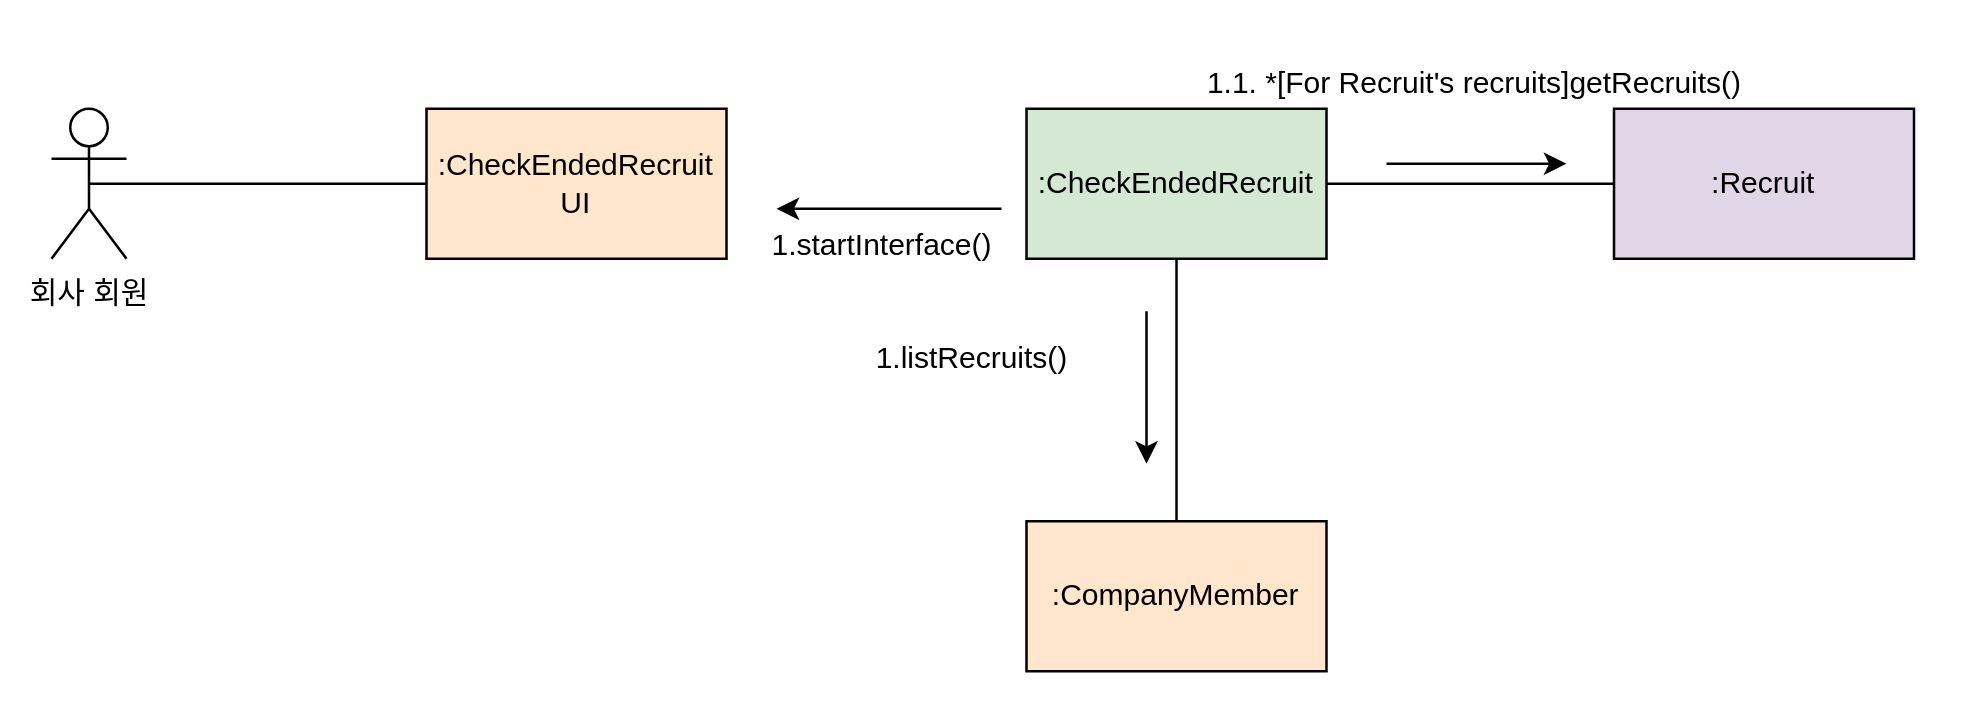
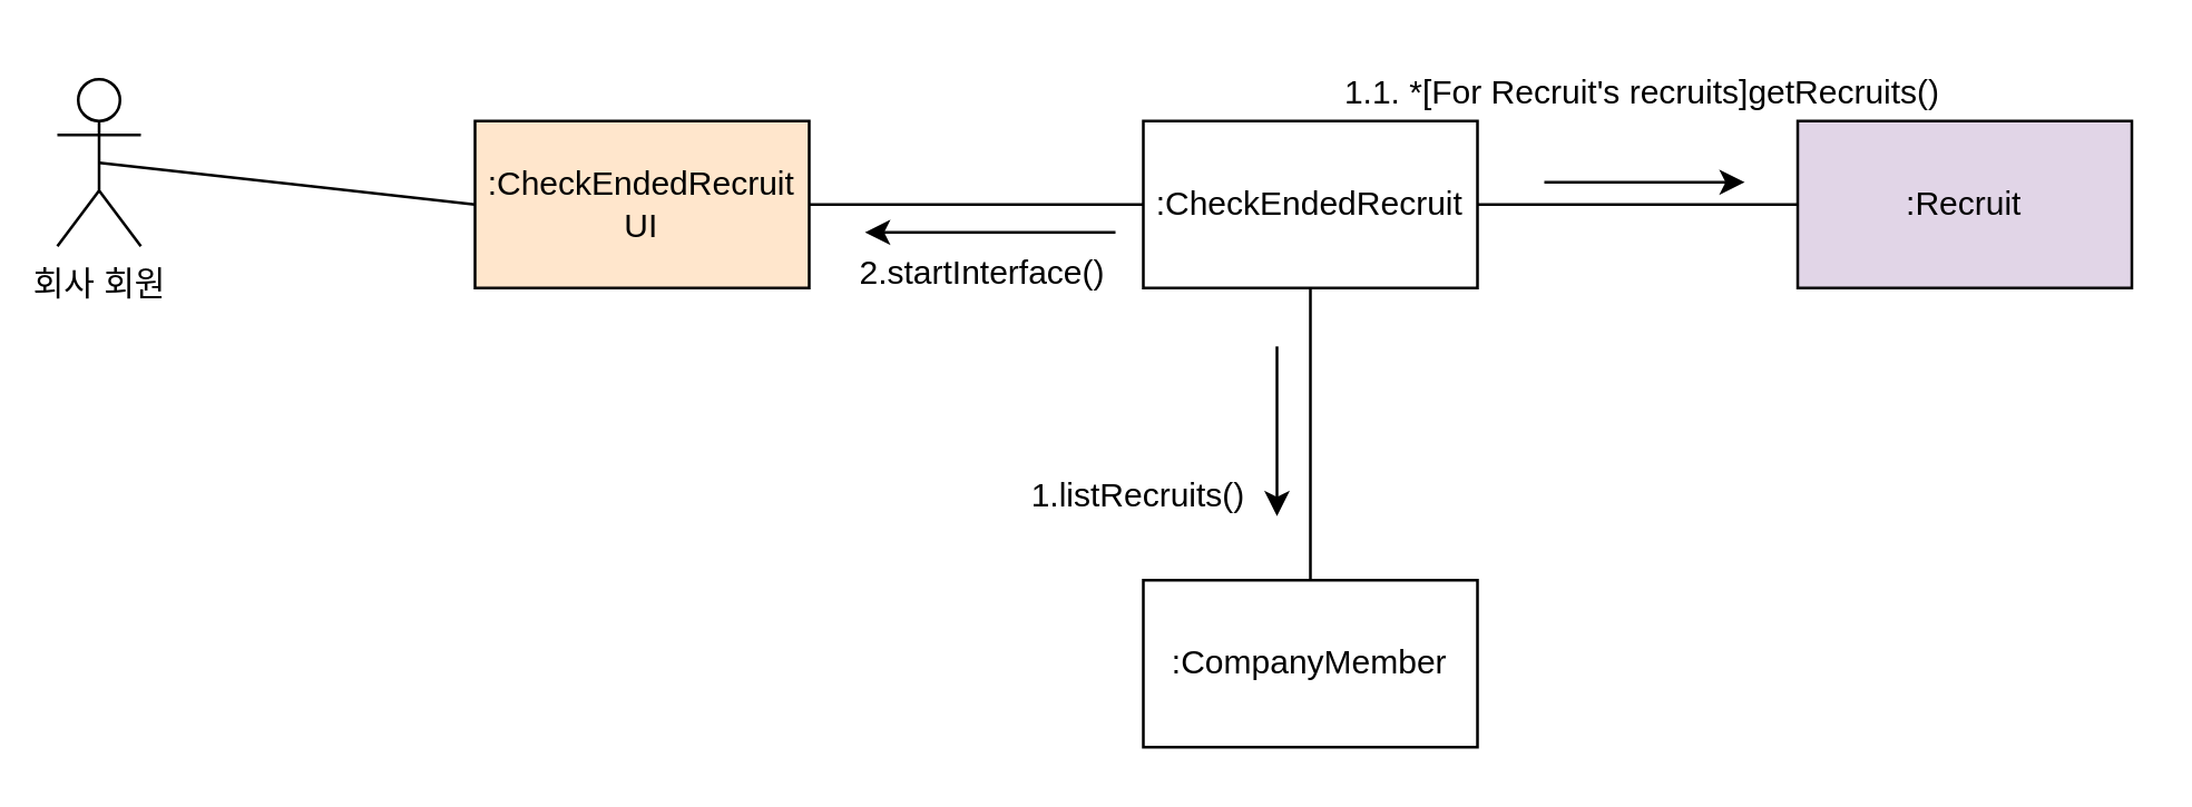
  <mxCell id="0" />
  <mxCell id="1" parent="0" />
  <mxCell id="2" value=":Recruit" style="rounded=0;whiteSpace=wrap;html=1;fillColor=#e1d5e7;" parent="1" vertex="1"><mxGeometry x="645" y="43" width="120" height="60" as="geometry" /></mxCell>
- <mxCell id="3" value=":CheckEndedRecruit" style="rounded=0;whiteSpace=wrap;html=1;fillColor=#d5e8d4;" parent="1" vertex="1"><mxGeometry x="410" y="43" width="120" height="60" as="geometry" /></mxCell>
+ <mxCell id="3" value=":CheckEndedRecruit" style="rounded=0;whiteSpace=wrap;html=1;" parent="1" vertex="1"><mxGeometry x="410" y="43" width="120" height="60" as="geometry" /></mxCell>
  <mxCell id="4" value=":CheckEndedRecruit UI" style="rounded=0;whiteSpace=wrap;html=1;fillColor=#ffe6cc;" parent="1" vertex="1"><mxGeometry x="170" y="43" width="120" height="60" as="geometry" /></mxCell>
- <mxCell id="5" value="회사 회원" style="shape=umlActor;verticalLabelPosition=bottom;verticalAlign=top;html=1;outlineConnect=0;" parent="1" vertex="1"><mxGeometry x="20" y="43" width="30" height="60" as="geometry" /></mxCell>
+ <mxCell id="5" value="회사 회원" style="shape=umlActor;verticalLabelPosition=bottom;verticalAlign=top;html=1;outlineConnect=0;" parent="1" vertex="1"><mxGeometry x="20" y="28" width="30" height="60" as="geometry" /></mxCell>
  <mxCell id="6" value="" style="endArrow=none;html=1;rounded=0;entryX=0;entryY=0.5;entryDx=0;entryDy=0;exitX=0.5;exitY=0.5;exitDx=0;exitDy=0;exitPerimeter=0;" parent="1" source="5" target="4" edge="1"><mxGeometry width="50" height="50" relative="1" as="geometry"><mxPoint x="450" y="193" as="sourcePoint" /><mxPoint x="500" y="143" as="targetPoint" /></mxGeometry></mxCell>
+ <mxCell id="7" value="" style="endArrow=none;html=1;rounded=0;entryX=1;entryY=0.5;entryDx=0;entryDy=0;exitX=0;exitY=0.5;exitDx=0;exitDy=0;" parent="1" source="3" target="4" edge="1"><mxGeometry width="50" height="50" relative="1" as="geometry"><mxPoint x="460" y="203" as="sourcePoint" /><mxPoint x="510" y="153" as="targetPoint" /></mxGeometry></mxCell>
  <mxCell id="8" value="" style="endArrow=none;html=1;rounded=0;entryX=1;entryY=0.5;entryDx=0;entryDy=0;exitX=0;exitY=0.5;exitDx=0;exitDy=0;" parent="1" source="2" target="3" edge="1"><mxGeometry width="50" height="50" relative="1" as="geometry"><mxPoint x="470" y="213" as="sourcePoint" /><mxPoint x="520" y="163" as="targetPoint" /></mxGeometry></mxCell>
  <mxCell id="9" value="" style="endArrow=classic;html=1;rounded=0;" parent="1" edge="1"><mxGeometry width="50" height="50" relative="1" as="geometry"><mxPoint x="554" y="65" as="sourcePoint" /><mxPoint x="626" y="65" as="targetPoint" /></mxGeometry></mxCell>
  <mxCell id="10" value="1.1. *[For Recruit's recruits]getRecruits()" style="text;html=1;align=center;verticalAlign=middle;resizable=0;points=[];autosize=1;strokeColor=none;fillColor=none;" parent="1" vertex="1"><mxGeometry x="466" y="20" width="245" height="26" as="geometry" /></mxCell>
  <mxCell id="11" value="" style="endArrow=classic;html=1;rounded=0;" parent="1" edge="1"><mxGeometry width="50" height="50" relative="1" as="geometry"><mxPoint x="400" y="83" as="sourcePoint" /><mxPoint x="310" y="83" as="targetPoint" /></mxGeometry></mxCell>
- <mxCell id="12" value="1.startInterface()" style="text;html=1;align=center;verticalAlign=middle;resizable=0;points=[];autosize=1;strokeColor=none;fillColor=none;" parent="1" vertex="1"><mxGeometry x="297" y="83" width="110" height="30" as="geometry" /></mxCell>
+ <mxCell id="12" value="2.startInterface()" style="text;html=1;align=center;verticalAlign=middle;resizable=0;points=[];autosize=1;strokeColor=none;fillColor=none;" parent="1" vertex="1"><mxGeometry x="297" y="83" width="110" height="30" as="geometry" /></mxCell>
  <mxCell id="13" value="" style="endArrow=classic;html=1;rounded=0;" edge="1" parent="1"><mxGeometry width="50" height="50" relative="1" as="geometry"><mxPoint x="458" y="124" as="sourcePoint" /><mxPoint x="458" y="185" as="targetPoint" /></mxGeometry></mxCell>
  <mxCell id="14" value="" style="endArrow=none;html=1;rounded=0;entryX=0.5;entryY=1;entryDx=0;entryDy=0;exitX=0.5;exitY=0;exitDx=0;exitDy=0;" edge="1" parent="1" source="15" target="3"><mxGeometry width="50" height="50" relative="1" as="geometry"><mxPoint x="474" y="215" as="sourcePoint" /><mxPoint x="540" y="83" as="targetPoint" /></mxGeometry></mxCell>
- <mxCell id="15" value=":CompanyMember" style="rounded=0;whiteSpace=wrap;html=1;fillColor=#ffe6cc;" vertex="1" parent="1"><mxGeometry x="410" y="208" width="120" height="60" as="geometry" /></mxCell>
- <mxCell id="16" value="1.listRecruits()" style="text;html=1;align=center;verticalAlign=middle;resizable=0;points=[];autosize=1;strokeColor=none;fillColor=none;" vertex="1" parent="1"><mxGeometry x="340" y="130" width="95" height="26" as="geometry" /></mxCell>
+ <mxCell id="15" value=":CompanyMember" style="rounded=0;whiteSpace=wrap;html=1;" vertex="1" parent="1"><mxGeometry x="410" y="208" width="120" height="60" as="geometry" /></mxCell>
+ <mxCell id="16" value="1.listRecruits()" style="text;html=1;align=center;verticalAlign=middle;resizable=0;points=[];autosize=1;strokeColor=none;fillColor=none;" vertex="1" parent="1"><mxGeometry x="360" y="165" width="95" height="26" as="geometry" /></mxCell>
